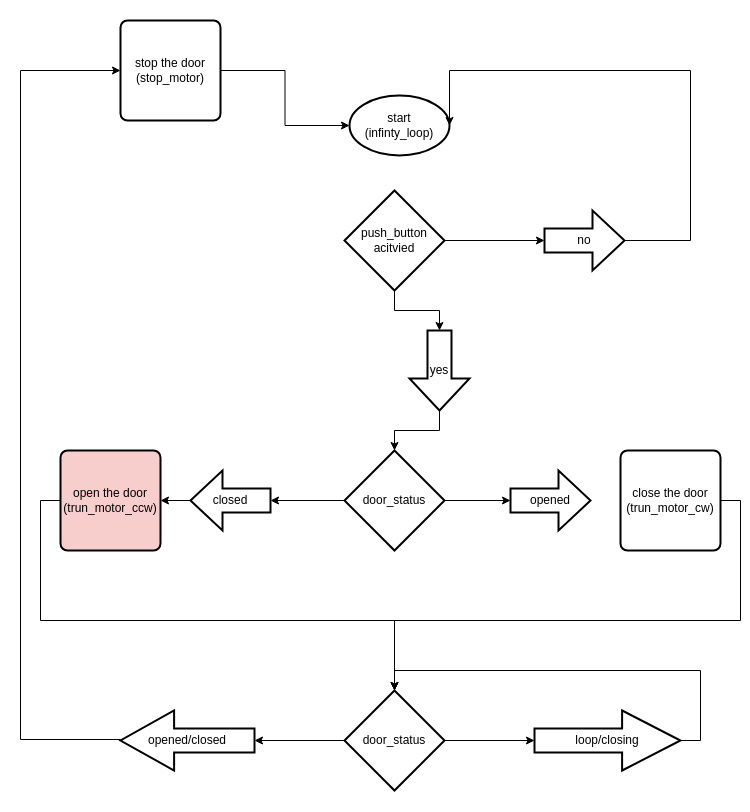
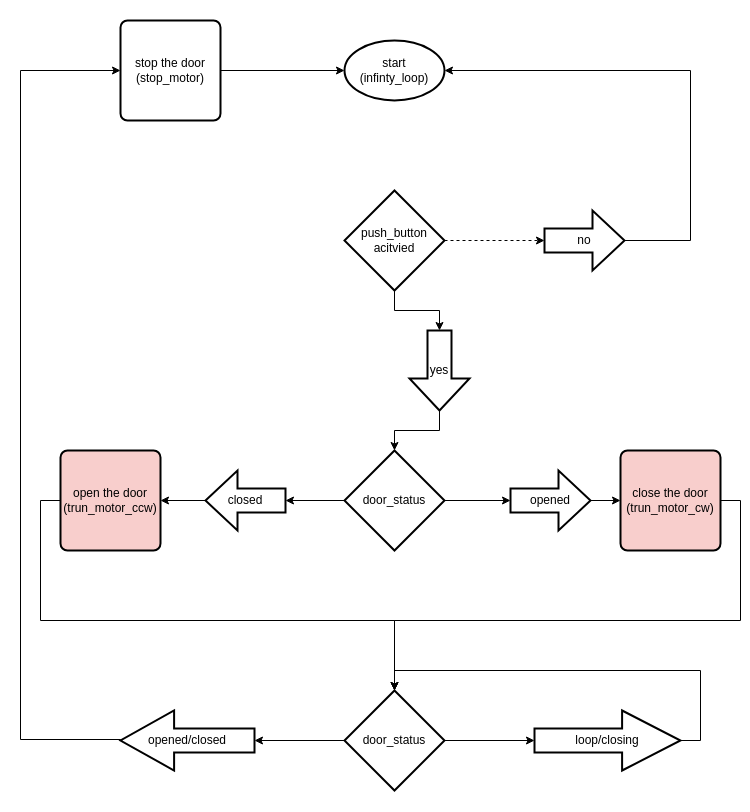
  <mxCell id="0" />
  <mxCell id="1" parent="0" />
- <mxCell id="2" value="start&lt;div&gt;(infinty_loop)&lt;/div&gt;" style="strokeWidth=2;html=1;shape=mxgraph.flowchart.start_1;whiteSpace=wrap;" parent="1" vertex="1"><mxGeometry x="349" y="95" width="100" height="60" as="geometry" /></mxCell>
- <mxCell id="3" value="" style="edgeStyle=orthogonalEdgeStyle;rounded=0;orthogonalLoop=1;jettySize=auto;html=1;" parent="1" source="5" target="7" edge="1"><mxGeometry relative="1" as="geometry" /></mxCell>
+ <mxCell id="2" value="start&lt;div&gt;(infinty_loop)&lt;/div&gt;" style="strokeWidth=2;html=1;shape=mxgraph.flowchart.start_1;whiteSpace=wrap;" parent="1" vertex="1"><mxGeometry x="344" y="40" width="100" height="60" as="geometry" /></mxCell>
+ <mxCell id="3" value="" style="edgeStyle=orthogonalEdgeStyle;rounded=0;orthogonalLoop=1;jettySize=auto;html=1;dashed=1;" parent="1" source="5" target="7" edge="1"><mxGeometry relative="1" as="geometry" /></mxCell>
  <mxCell id="4" value="" style="edgeStyle=orthogonalEdgeStyle;rounded=0;orthogonalLoop=1;jettySize=auto;html=1;" parent="1" source="5" target="8" edge="1"><mxGeometry relative="1" as="geometry" /></mxCell>
  <mxCell id="5" value="push_button&lt;div&gt;acitvied&lt;/div&gt;" style="strokeWidth=2;html=1;shape=mxgraph.flowchart.decision;whiteSpace=wrap;" parent="1" vertex="1"><mxGeometry x="344" y="190" width="100" height="100" as="geometry" /></mxCell>
  <mxCell id="6" style="edgeStyle=orthogonalEdgeStyle;rounded=0;orthogonalLoop=1;jettySize=auto;html=1;exitX=1;exitY=0.5;exitDx=0;exitDy=0;exitPerimeter=0;entryX=1;entryY=0.5;entryDx=0;entryDy=0;entryPerimeter=0;" parent="1" source="7" target="2" edge="1"><mxGeometry relative="1" as="geometry"><mxPoint x="410" y="160" as="targetPoint" /><mxPoint x="750" y="220" as="sourcePoint" /><Array as="points"><mxPoint x="690" y="240" /><mxPoint x="690" y="70" /></Array></mxGeometry></mxCell>
  <mxCell id="7" value="no" style="shape=singleArrow;whiteSpace=wrap;html=1;arrowWidth=0.4;arrowSize=0.4;strokeWidth=2;" parent="1" vertex="1"><mxGeometry x="544" y="210" width="80" height="60" as="geometry" /></mxCell>
  <mxCell id="8" value="yes" style="shape=singleArrow;whiteSpace=wrap;html=1;arrowWidth=0.4;arrowSize=0.4;strokeWidth=2;direction=south;" parent="1" vertex="1"><mxGeometry x="409" y="330" width="60" height="80" as="geometry" /></mxCell>
  <mxCell id="9" value="" style="edgeStyle=orthogonalEdgeStyle;rounded=0;orthogonalLoop=1;jettySize=auto;html=1;" parent="1" source="11" target="14" edge="1"><mxGeometry relative="1" as="geometry" /></mxCell>
  <mxCell id="10" value="" style="edgeStyle=orthogonalEdgeStyle;rounded=0;orthogonalLoop=1;jettySize=auto;html=1;" parent="1" source="11" target="16" edge="1"><mxGeometry relative="1" as="geometry" /></mxCell>
  <mxCell id="11" value="door_status" style="strokeWidth=2;html=1;shape=mxgraph.flowchart.decision;whiteSpace=wrap;" parent="1" vertex="1"><mxGeometry x="344" y="450" width="100" height="100" as="geometry" /></mxCell>
  <mxCell id="12" style="edgeStyle=orthogonalEdgeStyle;rounded=0;orthogonalLoop=1;jettySize=auto;html=1;exitX=1;exitY=0.5;exitDx=0;exitDy=0;exitPerimeter=0;entryX=0.5;entryY=0;entryDx=0;entryDy=0;entryPerimeter=0;" parent="1" source="8" target="11" edge="1"><mxGeometry relative="1" as="geometry" /></mxCell>
+ <mxCell id="13" style="edgeStyle=orthogonalEdgeStyle;rounded=0;orthogonalLoop=1;jettySize=auto;html=1;exitX=1;exitY=0.5;exitDx=0;exitDy=0;exitPerimeter=0;entryX=0;entryY=0.5;entryDx=0;entryDy=0;" parent="1" source="14" target="17" edge="1"><mxGeometry relative="1" as="geometry" /></mxCell>
  <mxCell id="14" value="opened" style="shape=singleArrow;whiteSpace=wrap;html=1;arrowWidth=0.4;arrowSize=0.4;strokeWidth=2;" parent="1" vertex="1"><mxGeometry x="510" y="470" width="80" height="60" as="geometry" /></mxCell>
  <mxCell id="15" style="edgeStyle=orthogonalEdgeStyle;rounded=0;orthogonalLoop=1;jettySize=auto;html=1;exitX=1;exitY=0.5;exitDx=0;exitDy=0;exitPerimeter=0;entryX=1;entryY=0.5;entryDx=0;entryDy=0;" parent="1" source="16" target="19" edge="1"><mxGeometry relative="1" as="geometry" /></mxCell>
- <mxCell id="16" value="closed" style="shape=singleArrow;whiteSpace=wrap;html=1;arrowWidth=0.4;arrowSize=0.4;strokeWidth=2;direction=west;" parent="1" vertex="1"><mxGeometry x="190" y="470" width="80" height="60" as="geometry" /></mxCell>
- <mxCell id="17" value="close the door&lt;div&gt;(trun_motor_cw)&lt;/div&gt;" style="rounded=1;whiteSpace=wrap;html=1;absoluteArcSize=1;arcSize=14;strokeWidth=2;" parent="1" vertex="1"><mxGeometry x="620" y="450" width="100" height="100" as="geometry" /></mxCell>
+ <mxCell id="16" value="closed" style="shape=singleArrow;whiteSpace=wrap;html=1;arrowWidth=0.4;arrowSize=0.4;strokeWidth=2;direction=west;" parent="1" vertex="1"><mxGeometry x="205" y="470" width="80" height="60" as="geometry" /></mxCell>
+ <mxCell id="17" value="close the door&lt;div&gt;(trun_motor_cw)&lt;/div&gt;" style="rounded=1;whiteSpace=wrap;html=1;absoluteArcSize=1;arcSize=14;strokeWidth=2;fillColor=#f8cecc;" parent="1" vertex="1"><mxGeometry x="620" y="450" width="100" height="100" as="geometry" /></mxCell>
  <mxCell id="18" style="edgeStyle=orthogonalEdgeStyle;rounded=0;orthogonalLoop=1;jettySize=auto;html=1;exitX=0;exitY=0.5;exitDx=0;exitDy=0;entryX=0.5;entryY=0;entryDx=0;entryDy=0;entryPerimeter=0;" parent="1" source="19" target="22" edge="1"><mxGeometry relative="1" as="geometry"><mxPoint x="320" y="670" as="targetPoint" /></mxGeometry></mxCell>
  <mxCell id="19" value="open the door&lt;div&gt;(trun_motor_ccw)&lt;/div&gt;" style="rounded=1;whiteSpace=wrap;html=1;absoluteArcSize=1;arcSize=14;strokeWidth=2;fillColor=#f8cecc;" parent="1" vertex="1"><mxGeometry x="60" y="450" width="100" height="100" as="geometry" /></mxCell>
  <mxCell id="20" value="" style="edgeStyle=orthogonalEdgeStyle;rounded=0;orthogonalLoop=1;jettySize=auto;html=1;" parent="1" source="22" target="24" edge="1"><mxGeometry relative="1" as="geometry" /></mxCell>
  <mxCell id="21" value="" style="edgeStyle=orthogonalEdgeStyle;rounded=0;orthogonalLoop=1;jettySize=auto;html=1;" parent="1" source="22" target="27" edge="1"><mxGeometry relative="1" as="geometry" /></mxCell>
  <mxCell id="22" value="door_status" style="strokeWidth=2;html=1;shape=mxgraph.flowchart.decision;whiteSpace=wrap;" parent="1" vertex="1"><mxGeometry x="344" y="690" width="100" height="100" as="geometry" /></mxCell>
  <mxCell id="23" style="edgeStyle=orthogonalEdgeStyle;rounded=0;orthogonalLoop=1;jettySize=auto;html=1;exitX=1;exitY=0.5;exitDx=0;exitDy=0;entryX=0.5;entryY=0;entryDx=0;entryDy=0;entryPerimeter=0;" parent="1" source="17" target="22" edge="1"><mxGeometry relative="1" as="geometry" /></mxCell>
  <mxCell id="24" value="loop/closing" style="shape=singleArrow;whiteSpace=wrap;html=1;arrowWidth=0.4;arrowSize=0.4;strokeWidth=2;" parent="1" vertex="1"><mxGeometry x="534" y="710" width="146" height="60" as="geometry" /></mxCell>
  <mxCell id="25" style="edgeStyle=orthogonalEdgeStyle;rounded=0;orthogonalLoop=1;jettySize=auto;html=1;exitX=1;exitY=0.5;exitDx=0;exitDy=0;exitPerimeter=0;entryX=0.5;entryY=0;entryDx=0;entryDy=0;entryPerimeter=0;" parent="1" source="24" target="22" edge="1"><mxGeometry relative="1" as="geometry"><Array as="points"><mxPoint x="700" y="740" /><mxPoint x="700" y="670" /><mxPoint x="394" y="670" /></Array></mxGeometry></mxCell>
  <mxCell id="26" style="edgeStyle=orthogonalEdgeStyle;rounded=0;orthogonalLoop=1;jettySize=auto;html=1;exitX=1;exitY=0.5;exitDx=0;exitDy=0;exitPerimeter=0;entryX=0;entryY=0.5;entryDx=0;entryDy=0;" parent="1" source="27" target="28" edge="1"><mxGeometry relative="1" as="geometry"><mxPoint x="10" y="50" as="targetPoint" /><Array as="points"><mxPoint x="20" y="739" /><mxPoint x="20" y="70" /></Array></mxGeometry></mxCell>
  <mxCell id="27" value="opened/closed" style="shape=singleArrow;whiteSpace=wrap;html=1;arrowWidth=0.4;arrowSize=0.4;strokeWidth=2;direction=west;" parent="1" vertex="1"><mxGeometry x="120" y="710" width="134" height="60" as="geometry" /></mxCell>
  <mxCell id="28" value="stop the door&lt;div&gt;(stop_motor)&lt;/div&gt;" style="rounded=1;whiteSpace=wrap;html=1;absoluteArcSize=1;arcSize=14;strokeWidth=2;" vertex="1" parent="1"><mxGeometry x="120" y="20" width="100" height="100" as="geometry" /></mxCell>
  <mxCell id="29" style="edgeStyle=orthogonalEdgeStyle;rounded=0;orthogonalLoop=1;jettySize=auto;html=1;entryX=0;entryY=0.5;entryDx=0;entryDy=0;entryPerimeter=0;" edge="1" parent="1" source="28" target="2"><mxGeometry relative="1" as="geometry" /></mxCell>
